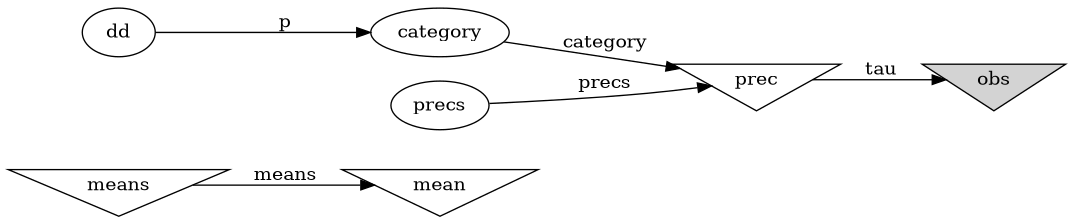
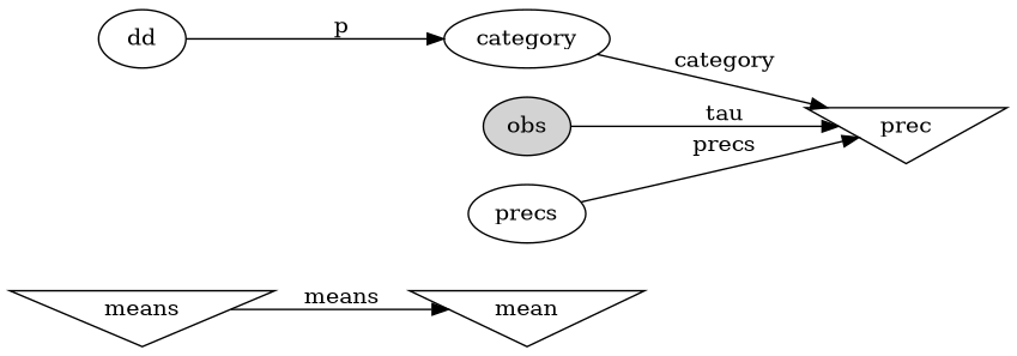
  digraph {
    rankdir=LR
    mean [shape=invtriangle]
    prec [shape=invtriangle]
    category
-   obs [style=filled shape=invtriangle]
+   obs [style=filled]
    dd
    precs
    means [shape=invtriangle]
-   prec -> obs [label=tau]
+   obs -> prec [label=tau]
    category -> prec [label=category]
    dd -> category [label=p]
    precs -> prec [label=precs]
    means -> mean [label=means]
  }
